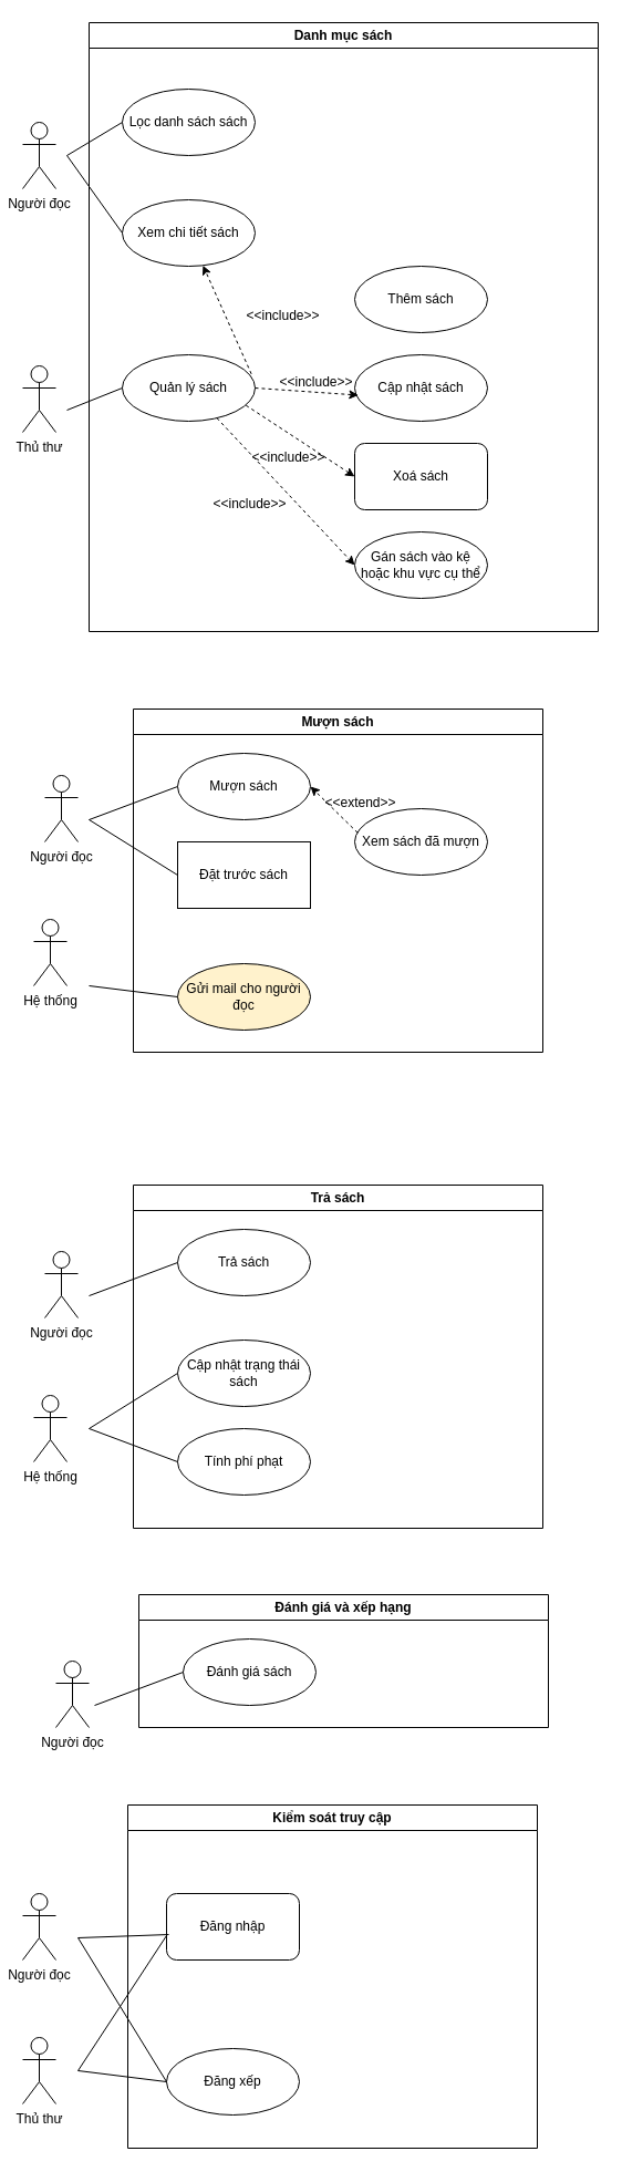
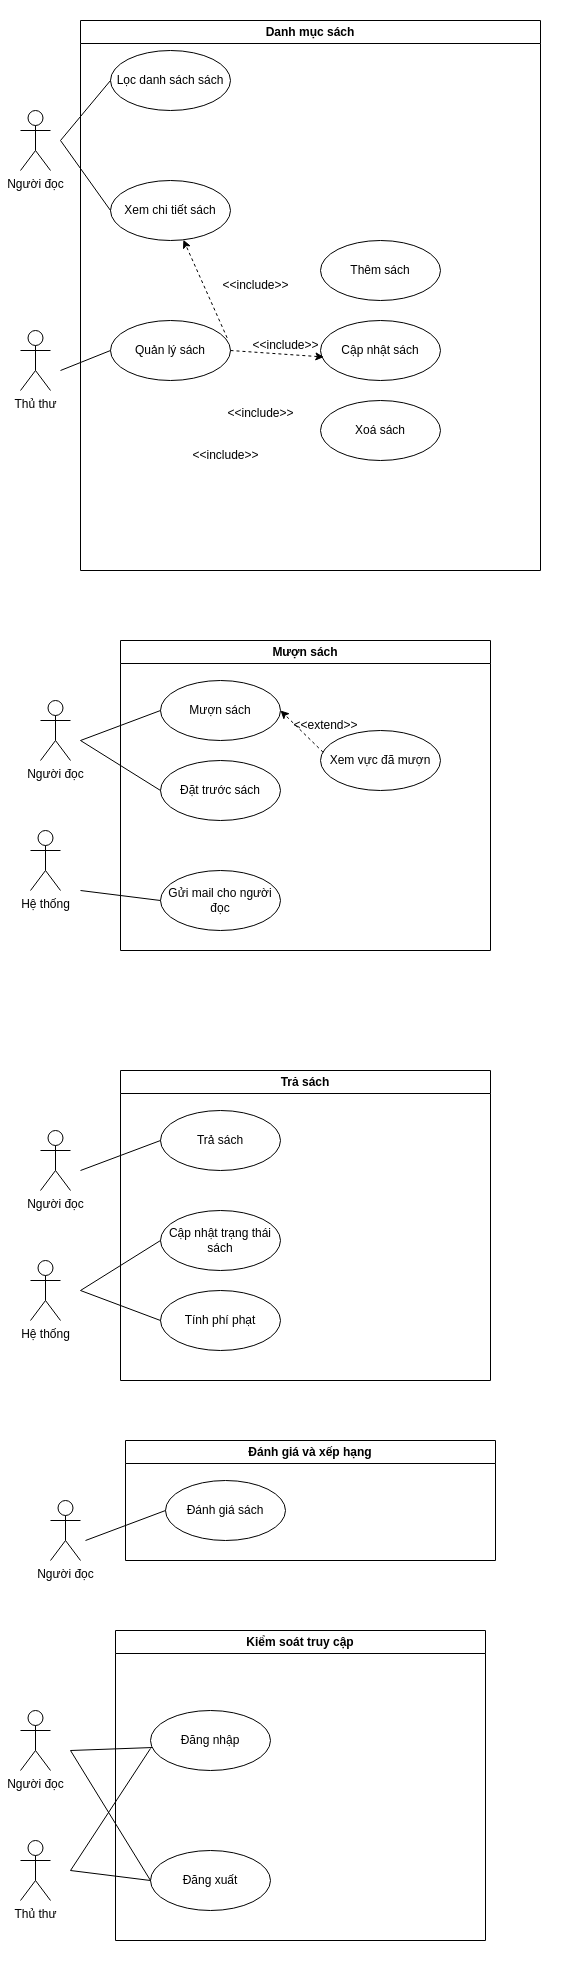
  <mxCell id="0" />
  <mxCell id="1" parent="0" />
  <mxCell id="2" value="Danh mục sách" style="swimlane;whiteSpace=wrap;html=1;" vertex="1" parent="1"><mxGeometry x="80" y="20" width="460" height="550" as="geometry" /></mxCell>
- <mxCell id="3" value="Lọc danh sách sách" style="ellipse;whiteSpace=wrap;html=1;" vertex="1" parent="2"><mxGeometry x="30" y="60" width="120" height="60" as="geometry" /></mxCell>
+ <mxCell id="3" value="Lọc danh sách sách" style="ellipse;whiteSpace=wrap;html=1;" vertex="1" parent="2"><mxGeometry x="30" y="30" width="120" height="60" as="geometry" /></mxCell>
  <mxCell id="4" value="Xem chi tiết sách" style="ellipse;whiteSpace=wrap;html=1;" vertex="1" parent="2"><mxGeometry x="30" y="160" width="120" height="60" as="geometry" /></mxCell>
  <mxCell id="5" value="Quản lý sách" style="ellipse;whiteSpace=wrap;html=1;" vertex="1" parent="2"><mxGeometry x="30" y="300" width="120" height="60" as="geometry" /></mxCell>
  <mxCell id="6" value="Thêm sách" style="ellipse;whiteSpace=wrap;html=1;" vertex="1" parent="2"><mxGeometry x="240" y="220" width="120" height="60" as="geometry" /></mxCell>
  <mxCell id="7" value="Cập nhật sách" style="ellipse;whiteSpace=wrap;html=1;" vertex="1" parent="2"><mxGeometry x="240" y="300" width="120" height="60" as="geometry" /></mxCell>
- <mxCell id="8" value="Xoá sách" style="whiteSpace=wrap;html=1;rounded=1;" vertex="1" parent="2"><mxGeometry x="240" y="380" width="120" height="60" as="geometry" /></mxCell>
- <mxCell id="9" value="Gán sách vào kệ hoặc khu vực cụ thể" style="ellipse;whiteSpace=wrap;html=1;" vertex="1" parent="2"><mxGeometry x="240" y="460" width="120" height="60" as="geometry" /></mxCell>
+ <mxCell id="8" value="Xoá sách" style="ellipse;whiteSpace=wrap;html=1;" vertex="1" parent="2"><mxGeometry x="240" y="380" width="120" height="60" as="geometry" /></mxCell>
  <mxCell id="10" value="" style="endArrow=classic;html=1;rounded=0;exitX=0.972;exitY=0.289;exitDx=0;exitDy=0;exitPerimeter=0;dashed=1;" edge="1" parent="2" source="5" target="4"><mxGeometry width="50" height="50" relative="1" as="geometry"><mxPoint x="90" y="400" as="sourcePoint" /><mxPoint x="140" y="350" as="targetPoint" /></mxGeometry></mxCell>
  <mxCell id="11" value="" style="endArrow=classic;html=1;rounded=0;entryX=0.028;entryY=0.608;entryDx=0;entryDy=0;exitX=1;exitY=0.5;exitDx=0;exitDy=0;dashed=1;entryPerimeter=0;" edge="1" parent="2" source="5" target="7"><mxGeometry width="50" height="50" relative="1" as="geometry"><mxPoint x="157" y="327" as="sourcePoint" /><mxPoint x="250" y="260" as="targetPoint" /></mxGeometry></mxCell>
- <mxCell id="12" value="" style="endArrow=classic;html=1;rounded=0;entryX=0;entryY=0.5;entryDx=0;entryDy=0;exitX=0.931;exitY=0.761;exitDx=0;exitDy=0;exitPerimeter=0;dashed=1;" edge="1" parent="2" source="5" target="8"><mxGeometry width="50" height="50" relative="1" as="geometry"><mxPoint x="167" y="337" as="sourcePoint" /><mxPoint x="260" y="270" as="targetPoint" /></mxGeometry></mxCell>
- <mxCell id="13" value="" style="endArrow=classic;html=1;rounded=0;entryX=0;entryY=0.5;entryDx=0;entryDy=0;dashed=1;" edge="1" parent="2" source="5" target="9"><mxGeometry width="50" height="50" relative="1" as="geometry"><mxPoint x="177" y="347" as="sourcePoint" /><mxPoint x="270" y="280" as="targetPoint" /></mxGeometry></mxCell>
  <mxCell id="14" value="&amp;lt;&amp;lt;include&amp;gt;&amp;gt;" style="text;html=1;align=center;verticalAlign=middle;resizable=0;points=[];autosize=1;strokeColor=none;fillColor=none;" vertex="1" parent="2"><mxGeometry x="100" y="420" width="90" height="30" as="geometry" /></mxCell>
  <mxCell id="15" value="&amp;lt;&amp;lt;include&amp;gt;&amp;gt;" style="text;html=1;align=center;verticalAlign=middle;resizable=0;points=[];autosize=1;strokeColor=none;fillColor=none;" vertex="1" parent="2"><mxGeometry x="160" y="310" width="90" height="30" as="geometry" /></mxCell>
  <mxCell id="16" value="&amp;lt;&amp;lt;include&amp;gt;&amp;gt;" style="text;html=1;align=center;verticalAlign=middle;resizable=0;points=[];autosize=1;strokeColor=none;fillColor=none;" vertex="1" parent="2"><mxGeometry x="130" y="250" width="90" height="30" as="geometry" /></mxCell>
  <mxCell id="17" value="Người đọc" style="shape=umlActor;verticalLabelPosition=bottom;verticalAlign=top;html=1;outlineConnect=0;" vertex="1" parent="1"><mxGeometry x="20" y="110" width="30" height="60" as="geometry" /></mxCell>
  <mxCell id="18" value="" style="endArrow=none;html=1;rounded=0;entryX=0;entryY=0.5;entryDx=0;entryDy=0;" edge="1" parent="1" target="3"><mxGeometry width="50" height="50" relative="1" as="geometry"><mxPoint x="60" y="140" as="sourcePoint" /><mxPoint x="200" y="180" as="targetPoint" /></mxGeometry></mxCell>
  <mxCell id="19" value="" style="endArrow=none;html=1;rounded=0;entryX=0;entryY=0.5;entryDx=0;entryDy=0;" edge="1" parent="1" target="4"><mxGeometry width="50" height="50" relative="1" as="geometry"><mxPoint x="60" y="140" as="sourcePoint" /><mxPoint x="130" y="150" as="targetPoint" /></mxGeometry></mxCell>
  <mxCell id="20" value="Thủ thư" style="shape=umlActor;verticalLabelPosition=bottom;verticalAlign=top;html=1;outlineConnect=0;" vertex="1" parent="1"><mxGeometry x="20" y="330" width="30" height="60" as="geometry" /></mxCell>
  <mxCell id="21" value="&amp;lt;&amp;lt;include&amp;gt;&amp;gt;" style="text;html=1;align=center;verticalAlign=middle;resizable=0;points=[];autosize=1;strokeColor=none;fillColor=none;" vertex="1" parent="1"><mxGeometry x="215" y="398" width="90" height="30" as="geometry" /></mxCell>
  <mxCell id="22" value="" style="endArrow=none;html=1;rounded=0;entryX=0;entryY=0.5;entryDx=0;entryDy=0;" edge="1" parent="1" target="5"><mxGeometry width="50" height="50" relative="1" as="geometry"><mxPoint x="60" y="370" as="sourcePoint" /><mxPoint x="120" y="220" as="targetPoint" /></mxGeometry></mxCell>
  <mxCell id="23" value="Mượn sách" style="swimlane;whiteSpace=wrap;html=1;" vertex="1" parent="1"><mxGeometry x="120" y="640" width="370" height="310" as="geometry" /></mxCell>
  <mxCell id="24" value="Mượn sách" style="ellipse;whiteSpace=wrap;html=1;" vertex="1" parent="23"><mxGeometry x="40" y="40" width="120" height="60" as="geometry" /></mxCell>
- <mxCell id="25" value="Đặt trước sách" style="whiteSpace=wrap;html=1;rounded=0;" vertex="1" parent="23"><mxGeometry x="40" y="120" width="120" height="60" as="geometry" /></mxCell>
- <mxCell id="26" value="Gửi mail cho người đọc" style="ellipse;whiteSpace=wrap;html=1;fillColor=#fff2cc;" vertex="1" parent="23"><mxGeometry x="40" y="230" width="120" height="60" as="geometry" /></mxCell>
- <mxCell id="27" value="Xem sách đã mượn" style="ellipse;whiteSpace=wrap;html=1;" vertex="1" parent="23"><mxGeometry x="200" y="90" width="120" height="60" as="geometry" /></mxCell>
+ <mxCell id="25" value="Đặt trước sách" style="ellipse;whiteSpace=wrap;html=1;" vertex="1" parent="23"><mxGeometry x="40" y="120" width="120" height="60" as="geometry" /></mxCell>
+ <mxCell id="26" value="Gửi mail cho người đọc" style="ellipse;whiteSpace=wrap;html=1;" vertex="1" parent="23"><mxGeometry x="40" y="230" width="120" height="60" as="geometry" /></mxCell>
+ <mxCell id="27" value="Xem vực đã mượn" style="ellipse;whiteSpace=wrap;html=1;" vertex="1" parent="23"><mxGeometry x="200" y="90" width="120" height="60" as="geometry" /></mxCell>
  <mxCell id="28" value="" style="endArrow=classic;html=1;rounded=0;entryX=1;entryY=0.5;entryDx=0;entryDy=0;exitX=0.022;exitY=0.363;exitDx=0;exitDy=0;exitPerimeter=0;dashed=1;" edge="1" parent="23" source="27" target="24"><mxGeometry width="50" height="50" relative="1" as="geometry"><mxPoint x="30" y="270" as="sourcePoint" /><mxPoint x="80" y="220" as="targetPoint" /></mxGeometry></mxCell>
  <mxCell id="29" value="&amp;lt;&amp;lt;extend&amp;gt;&amp;gt;" style="text;html=1;align=center;verticalAlign=middle;resizable=0;points=[];autosize=1;strokeColor=none;fillColor=none;" vertex="1" parent="23"><mxGeometry x="160" y="70" width="90" height="30" as="geometry" /></mxCell>
  <mxCell id="30" value="Người đọc" style="shape=umlActor;verticalLabelPosition=bottom;verticalAlign=top;html=1;outlineConnect=0;" vertex="1" parent="1"><mxGeometry x="40" y="700" width="30" height="60" as="geometry" /></mxCell>
  <mxCell id="31" value="" style="endArrow=none;html=1;rounded=0;entryX=0;entryY=0.5;entryDx=0;entryDy=0;" edge="1" parent="1" target="25"><mxGeometry width="50" height="50" relative="1" as="geometry"><mxPoint x="80" y="740" as="sourcePoint" /><mxPoint x="120" y="360" as="targetPoint" /></mxGeometry></mxCell>
  <mxCell id="32" value="" style="endArrow=none;html=1;rounded=0;entryX=0;entryY=0.5;entryDx=0;entryDy=0;" edge="1" parent="1" target="24"><mxGeometry width="50" height="50" relative="1" as="geometry"><mxPoint x="80" y="740" as="sourcePoint" /><mxPoint x="130" y="370" as="targetPoint" /></mxGeometry></mxCell>
  <mxCell id="33" value="Hệ thống" style="shape=umlActor;verticalLabelPosition=bottom;verticalAlign=top;html=1;outlineConnect=0;" vertex="1" parent="1"><mxGeometry x="30" y="830" width="30" height="60" as="geometry" /></mxCell>
  <mxCell id="34" value="" style="endArrow=none;html=1;rounded=0;entryX=0;entryY=0.5;entryDx=0;entryDy=0;" edge="1" parent="1" target="26"><mxGeometry width="50" height="50" relative="1" as="geometry"><mxPoint x="80" y="890" as="sourcePoint" /><mxPoint x="170" y="800" as="targetPoint" /></mxGeometry></mxCell>
  <mxCell id="35" value="Trả sách" style="swimlane;whiteSpace=wrap;html=1;" vertex="1" parent="1"><mxGeometry x="120" y="1070" width="370" height="310" as="geometry" /></mxCell>
  <mxCell id="36" value="Trả sách" style="ellipse;whiteSpace=wrap;html=1;" vertex="1" parent="35"><mxGeometry x="40" y="40" width="120" height="60" as="geometry" /></mxCell>
  <mxCell id="37" value="Tính phí phạt" style="ellipse;whiteSpace=wrap;html=1;" vertex="1" parent="35"><mxGeometry x="40" y="220" width="120" height="60" as="geometry" /></mxCell>
  <mxCell id="38" value="Cập nhật trạng thái sách" style="ellipse;whiteSpace=wrap;html=1;" vertex="1" parent="35"><mxGeometry x="40" y="140" width="120" height="60" as="geometry" /></mxCell>
  <mxCell id="39" value="Người đọc" style="shape=umlActor;verticalLabelPosition=bottom;verticalAlign=top;html=1;outlineConnect=0;" vertex="1" parent="1"><mxGeometry x="40" y="1130" width="30" height="60" as="geometry" /></mxCell>
  <mxCell id="40" value="" style="endArrow=none;html=1;rounded=0;entryX=0;entryY=0.5;entryDx=0;entryDy=0;" edge="1" parent="1" target="36"><mxGeometry width="50" height="50" relative="1" as="geometry"><mxPoint x="80" y="1170" as="sourcePoint" /><mxPoint x="130" y="800" as="targetPoint" /></mxGeometry></mxCell>
  <mxCell id="41" value="Hệ thống" style="shape=umlActor;verticalLabelPosition=bottom;verticalAlign=top;html=1;outlineConnect=0;" vertex="1" parent="1"><mxGeometry x="30" y="1260" width="30" height="60" as="geometry" /></mxCell>
  <mxCell id="42" value="" style="endArrow=none;html=1;rounded=0;entryX=0;entryY=0.5;entryDx=0;entryDy=0;" edge="1" parent="1" target="37"><mxGeometry width="50" height="50" relative="1" as="geometry"><mxPoint x="80" y="1290" as="sourcePoint" /><mxPoint x="170" y="1230" as="targetPoint" /></mxGeometry></mxCell>
  <mxCell id="43" value="" style="endArrow=none;html=1;rounded=0;entryX=0;entryY=0.5;entryDx=0;entryDy=0;" edge="1" parent="1" target="38"><mxGeometry width="50" height="50" relative="1" as="geometry"><mxPoint x="80" y="1290" as="sourcePoint" /><mxPoint x="170" y="1320" as="targetPoint" /></mxGeometry></mxCell>
  <mxCell id="44" value="Đánh giá và xếp hạng" style="swimlane;whiteSpace=wrap;html=1;" vertex="1" parent="1"><mxGeometry x="125" y="1440" width="370" height="120" as="geometry" /></mxCell>
  <mxCell id="45" value="Đánh giá sách" style="ellipse;whiteSpace=wrap;html=1;" vertex="1" parent="44"><mxGeometry x="40" y="40" width="120" height="60" as="geometry" /></mxCell>
  <mxCell id="46" value="Người đọc" style="shape=umlActor;verticalLabelPosition=bottom;verticalAlign=top;html=1;outlineConnect=0;" vertex="1" parent="1"><mxGeometry x="50" y="1500" width="30" height="60" as="geometry" /></mxCell>
  <mxCell id="47" value="" style="endArrow=none;html=1;rounded=0;entryX=0;entryY=0.5;entryDx=0;entryDy=0;" edge="1" parent="1"><mxGeometry width="50" height="50" relative="1" as="geometry"><mxPoint x="85" y="1540" as="sourcePoint" /><mxPoint x="165" y="1510" as="targetPoint" /></mxGeometry></mxCell>
  <mxCell id="48" value="Kiểm soát truy cập" style="swimlane;whiteSpace=wrap;html=1;" vertex="1" parent="1"><mxGeometry x="115" y="1630" width="370" height="310" as="geometry" /></mxCell>
- <mxCell id="49" value="Đăng nhập" style="whiteSpace=wrap;html=1;rounded=1;" vertex="1" parent="48"><mxGeometry x="35" y="80" width="120" height="60" as="geometry" /></mxCell>
- <mxCell id="50" value="Đăng xếp" style="ellipse;whiteSpace=wrap;html=1;" vertex="1" parent="48"><mxGeometry x="35" y="220" width="120" height="60" as="geometry" /></mxCell>
+ <mxCell id="49" value="Đăng nhập" style="ellipse;whiteSpace=wrap;html=1;" vertex="1" parent="48"><mxGeometry x="35" y="80" width="120" height="60" as="geometry" /></mxCell>
+ <mxCell id="50" value="Đăng xuất" style="ellipse;whiteSpace=wrap;html=1;" vertex="1" parent="48"><mxGeometry x="35" y="220" width="120" height="60" as="geometry" /></mxCell>
  <mxCell id="51" value="Người đọc" style="shape=umlActor;verticalLabelPosition=bottom;verticalAlign=top;html=1;outlineConnect=0;" vertex="1" parent="1"><mxGeometry x="20" y="1710" width="30" height="60" as="geometry" /></mxCell>
  <mxCell id="52" value="Thủ thư" style="shape=umlActor;verticalLabelPosition=bottom;verticalAlign=top;html=1;outlineConnect=0;" vertex="1" parent="1"><mxGeometry x="20" y="1840" width="30" height="60" as="geometry" /></mxCell>
  <mxCell id="53" value="" style="endArrow=none;html=1;rounded=0;entryX=0.017;entryY=0.617;entryDx=0;entryDy=0;entryPerimeter=0;" edge="1" parent="1" target="49"><mxGeometry width="50" height="50" relative="1" as="geometry"><mxPoint x="70" y="1750" as="sourcePoint" /><mxPoint x="210" y="1640" as="targetPoint" /></mxGeometry></mxCell>
  <mxCell id="54" value="" style="endArrow=none;html=1;rounded=0;entryX=0;entryY=0.5;entryDx=0;entryDy=0;" edge="1" parent="1" target="50"><mxGeometry width="50" height="50" relative="1" as="geometry"><mxPoint x="70" y="1750" as="sourcePoint" /><mxPoint x="162" y="1757" as="targetPoint" /></mxGeometry></mxCell>
  <mxCell id="55" value="" style="endArrow=none;html=1;rounded=0;entryX=0;entryY=0.633;entryDx=0;entryDy=0;entryPerimeter=0;" edge="1" parent="1" target="49"><mxGeometry width="50" height="50" relative="1" as="geometry"><mxPoint x="70" y="1870" as="sourcePoint" /><mxPoint x="172" y="1767" as="targetPoint" /></mxGeometry></mxCell>
  <mxCell id="56" value="" style="endArrow=none;html=1;rounded=0;entryX=0;entryY=0.5;entryDx=0;entryDy=0;" edge="1" parent="1" target="50"><mxGeometry width="50" height="50" relative="1" as="geometry"><mxPoint x="70" y="1870" as="sourcePoint" /><mxPoint x="182" y="1777" as="targetPoint" /></mxGeometry></mxCell>
